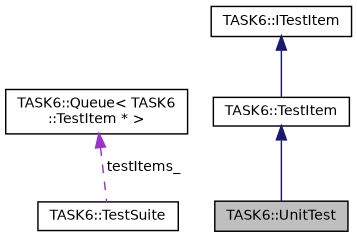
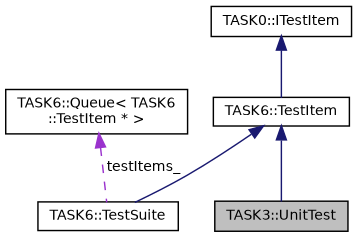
  digraph {
    fontname="DejaVu Sans"
    node [color=black fillcolor=white fontname="DejaVu Sans" fontsize=10 shape=record style=filled]
    edge [color=midnightblue dir=back fontname="DejaVu Sans" fontsize=10 labelfontname=Helvetica labelfontsize=10 style=solid]
-   n1 [fillcolor=grey75 fontcolor=black height=0.2 label="TASK6::UnitTest" width=0.4]
+   n1 [fillcolor=grey75 fontcolor=black height=0.2 label="TASK3::UnitTest" width=0.4]
    n2 [height=0.2 label="TASK6::TestSuite" width=0.4]
    n3 [height=0.2 label="TASK6::TestItem" width=0.4]
-   n4 [height=0.2 label="TASK6::ITestItem" width=0.4]
+   n4 [height=0.2 label="TASK0::ITestItem" width=0.4]
    n5 [height=0.2 label="TASK6::Queue\< TASK6\l::TestItem * \>" width=0.4]
    n3 -> n1
+   n3 -> n2
    n4 -> n3
    n5 -> n2 [color=darkorchid3 label=" testItems_" style=dashed]
  }
